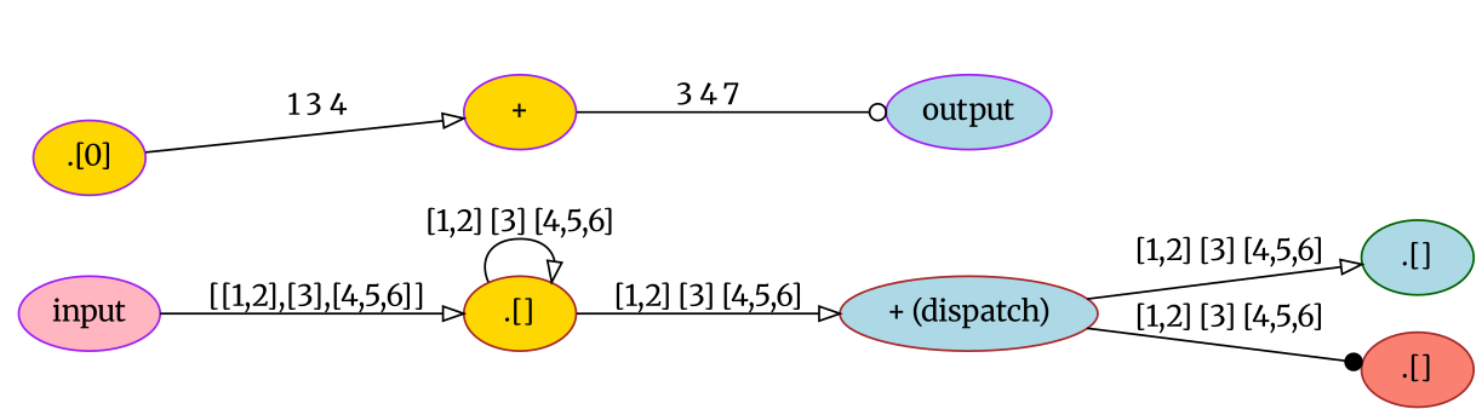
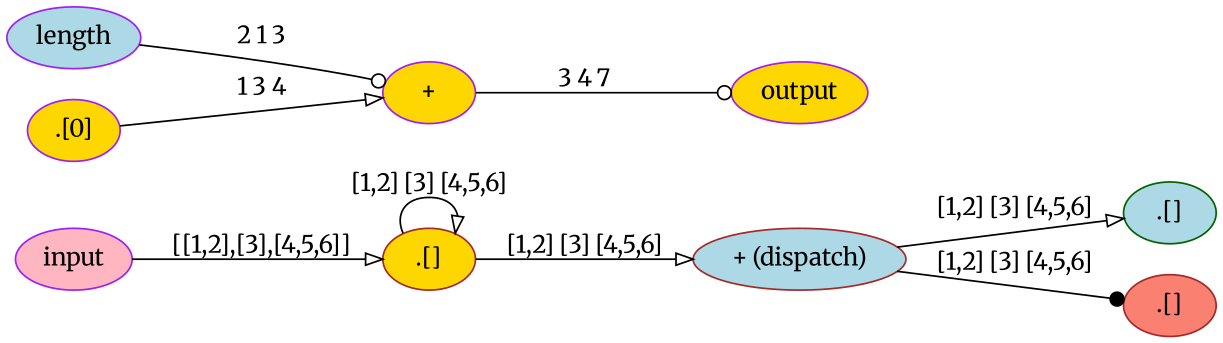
  digraph {
    fontname=Merriweather
    rankdir=LR
    node [color=purple fillcolor=gold fontname=Merriweather style=filled]
    edge [arrowhead=onormal fontname=Merriweather]
    n1 [color=darkgreen fillcolor=lightblue label=".[]"]
    n2 [color=brown fillcolor=salmon label=".[]"]
    input [fillcolor=lightpink]
    ".[]" [color=brown]
    "+ (dispatch)" [color=brown fillcolor=lightblue]
    "+"
-   output [fillcolor=lightblue]
+   length [fillcolor=lightblue]
+   output
    ".[0]"
    input -> ".[]" [label="[[1,2],[3],[4,5,6]]"]
    ".[]" -> ".[]" [label="[1,2] [3] [4,5,6]"]
    ".[]" -> "+ (dispatch)" [label="[1,2] [3] [4,5,6]"]
    "+ (dispatch)" -> n1 [label="[1,2] [3] [4,5,6]"]
    "+ (dispatch)" -> n2 [arrowhead=dot label="[1,2] [3] [4,5,6]"]
    "+" -> output [arrowhead=odot label="3 4 7"]
+   length -> "+" [arrowhead=odot label="2 1 3"]
    ".[0]" -> "+" [label="1 3 4"]
  }
